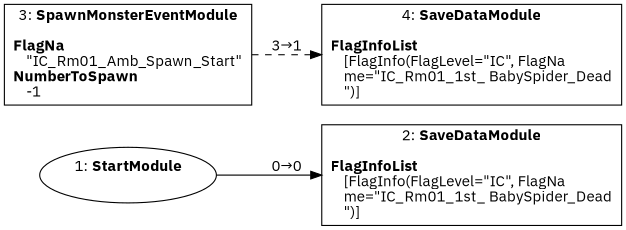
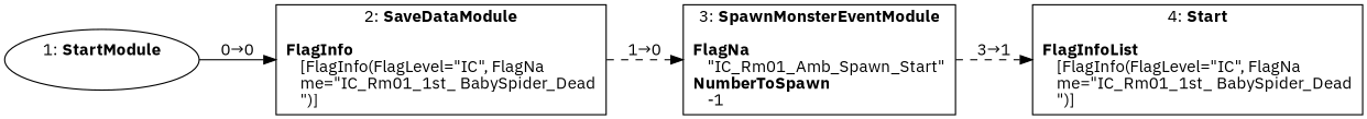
  digraph {
    fontname="IBM Plex Sans"
    rankdir=LR
    splines=spline
    node [fontname="IBM Plex Sans" shape=box]
    edge [fontname="IBM Plex Sans" style=dashed]
    n1 [label=<1: <b>StartModule</b><br/><br/>> shape=oval]
-   n2 [label=<2: <b>SaveDataModule</b><br/><br/><b>FlagInfoList</b><br align="left"/>    [FlagInfo(FlagLevel=&quot;IC&quot;, FlagNa<br align="left"/>    me=&quot;IC_Rm01_1st_ BabySpider_Dead<br align="left"/>    &quot;)]<br align="left"/>>]
+   n2 [label=<2: <b>SaveDataModule</b><br/><br/><b>FlagInfo</b><br align="left"/>    [FlagInfo(FlagLevel=&quot;IC&quot;, FlagNa<br align="left"/>    me=&quot;IC_Rm01_1st_ BabySpider_Dead<br align="left"/>    &quot;)]<br align="left"/>>]
    n3 [label=<3: <b>SpawnMonsterEventModule</b><br/><br/><b>FlagNa</b><br align="left"/>    &quot;IC_Rm01_Amb_Spawn_Start&quot;<br align="left"/><b>NumberToSpawn</b><br align="left"/>    -1<br align="left"/>>]
-   n4 [label=<4: <b>SaveDataModule</b><br/><br/><b>FlagInfoList</b><br align="left"/>    [FlagInfo(FlagLevel=&quot;IC&quot;, FlagNa<br align="left"/>    me=&quot;IC_Rm01_1st_ BabySpider_Dead<br align="left"/>    &quot;)]<br align="left"/>>]
+   n4 [label=<4: <b>Start</b><br/><br/><b>FlagInfoList</b><br align="left"/>    [FlagInfo(FlagLevel=&quot;IC&quot;, FlagNa<br align="left"/>    me=&quot;IC_Rm01_1st_ BabySpider_Dead<br align="left"/>    &quot;)]<br align="left"/>>]
    n1 -> n2 [label="0→0" style=solid]
+   n2 -> n3 [label="1→0"]
    n3 -> n4 [label="3→1"]
  }
